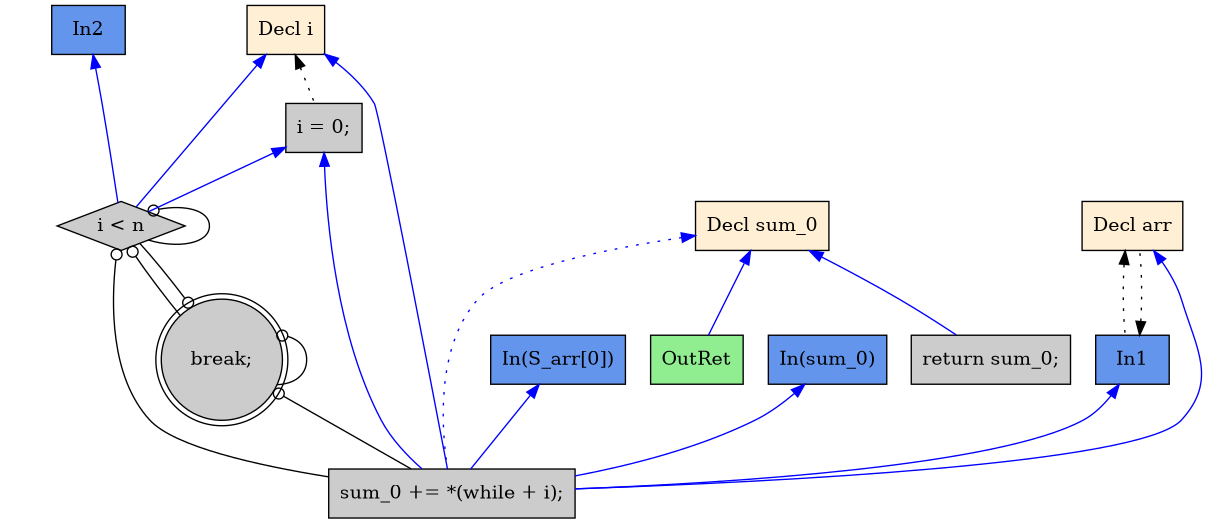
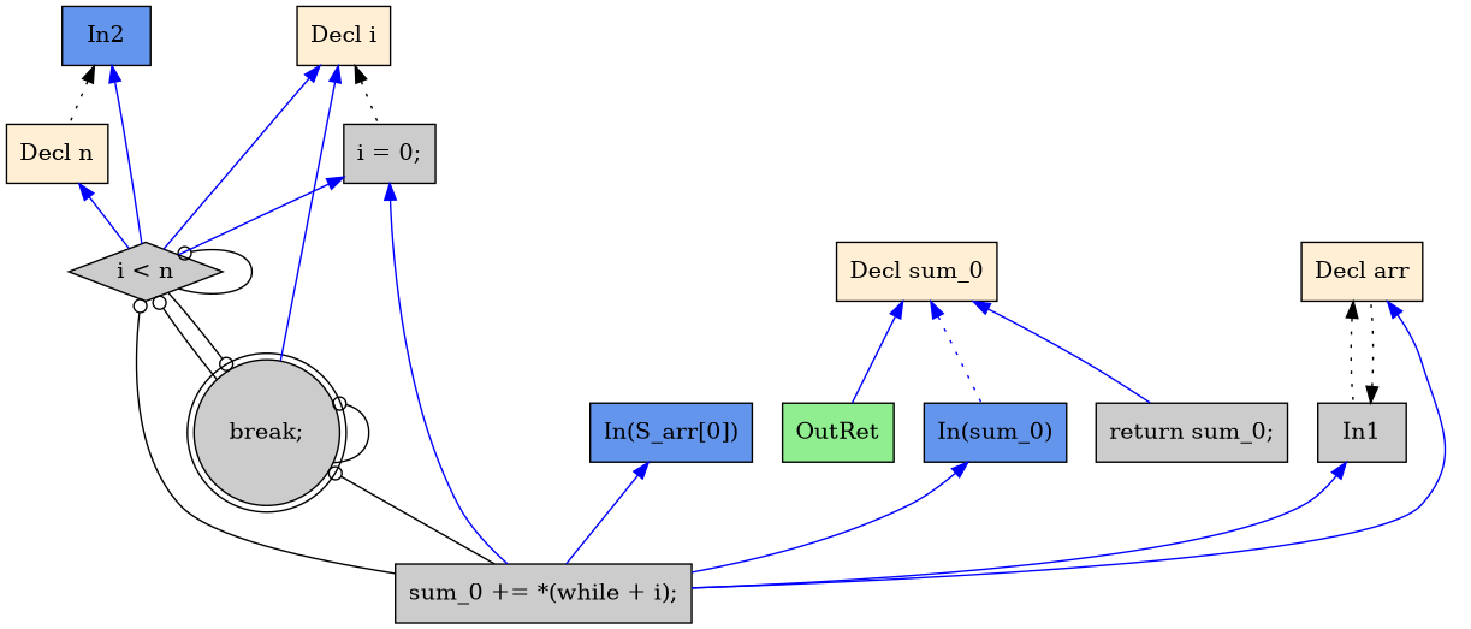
  digraph {
    rankdir=TB
    node [fillcolor="#CCCCCC" shape=box style=filled]
    edge [color="#0000FF" dir=back]
    n1 [fillcolor="#FFEFD5" label="Decl arr"]
-   n2 [fillcolor="#6495ED" label=In1]
+   n2 [label=In1]
    n3 [label="sum_0 += *(while + i);"]
+   n4 [fillcolor="#FFEFD5" label="Decl n"]
    n5 [label="i < n" shape=diamond]
    n6 [fillcolor="#6495ED" label=In2]
    n7 [label="break;" shape=doublecircle]
    n8 [fillcolor="#FFEFD5" label="Decl sum_0"]
    n9 [label="return sum_0;"]
    n10 [fillcolor="#90EE90" label=OutRet]
    n11 [fillcolor="#FFEFD5" label="Decl i"]
    n12 [label="i = 0;"]
    n13 [fillcolor="#6495ED" label="In(sum_0)"]
    n14 [fillcolor="#6495ED" label="In(S_arr[0])"]
    n1 -> n2 [color="#000000" style=dotted]
    n1 -> n3
    n2 -> n1 [color="#000000" style=dotted]
    n2 -> n3
+   n4 -> n5
    n5 -> n3 [arrowtail=odot color="#000000"]
    n5 -> n5 [arrowtail=odot color="#000000"]
    n5 -> n7 [arrowtail=odot color="#000000"]
+   n6 -> n4 [color="#000000" style=dotted]
    n6 -> n5
    n7 -> n3 [arrowtail=odot color="#000000"]
    n7 -> n5 [arrowtail=odot color="#000000"]
    n7 -> n7 [arrowtail=odot color="#000000"]
-   n8 -> n3 [style=dotted]
+   n8 -> n13 [style=dotted]
    n8 -> n9
    n8 -> n10
-   n11 -> n3
+   n11 -> n7
    n11 -> n5
    n11 -> n12 [color="#000000" style=dotted]
    n12 -> n3
    n12 -> n5
    n13 -> n3
    n14 -> n3
  }
